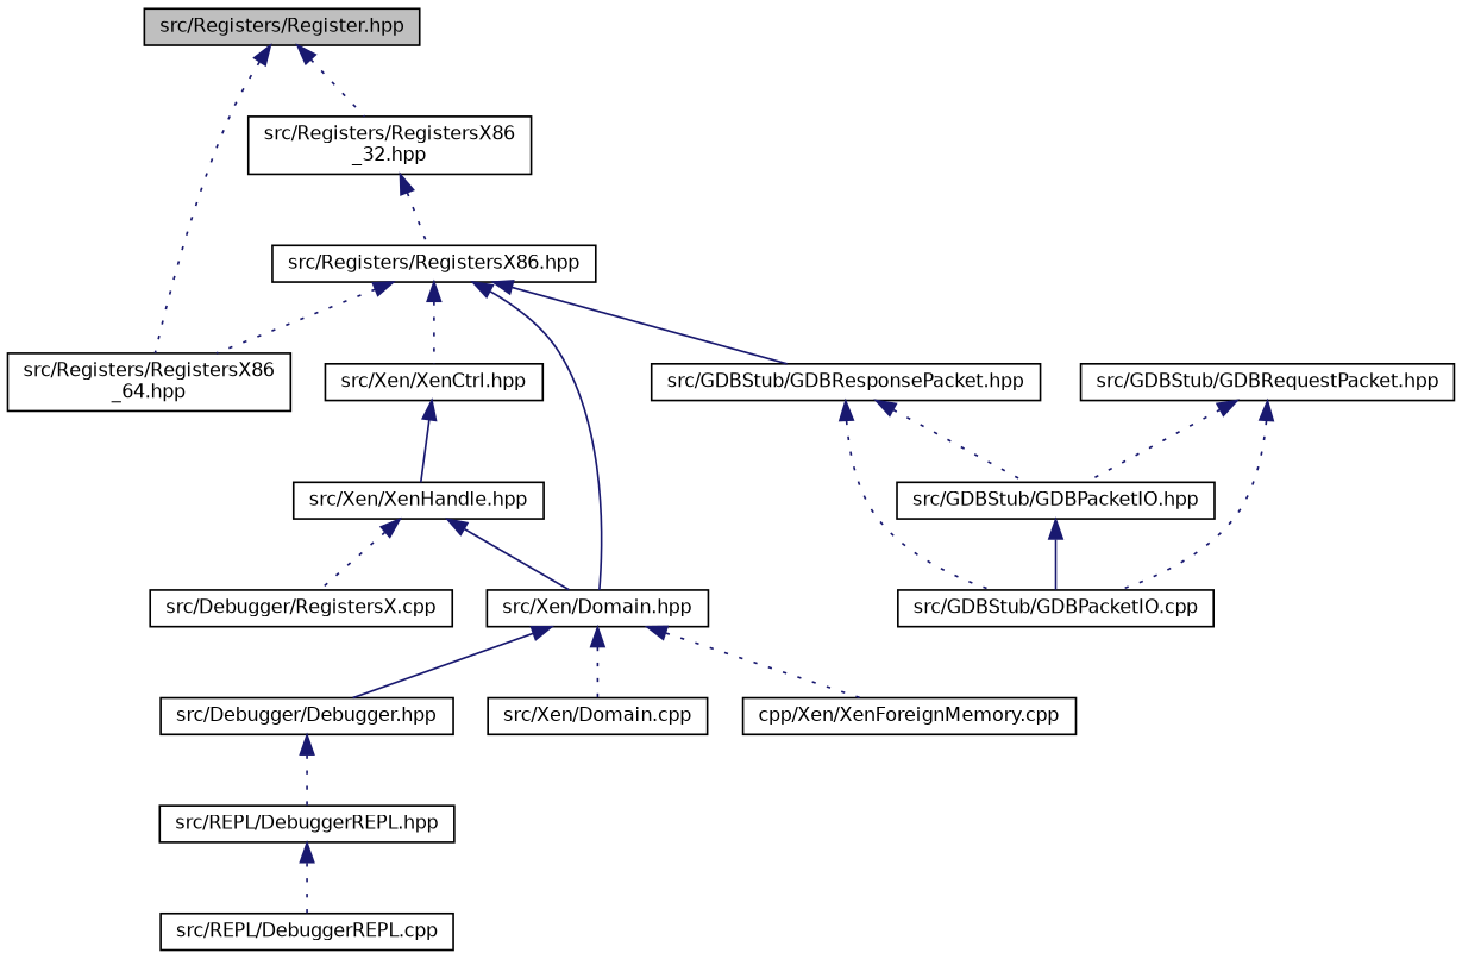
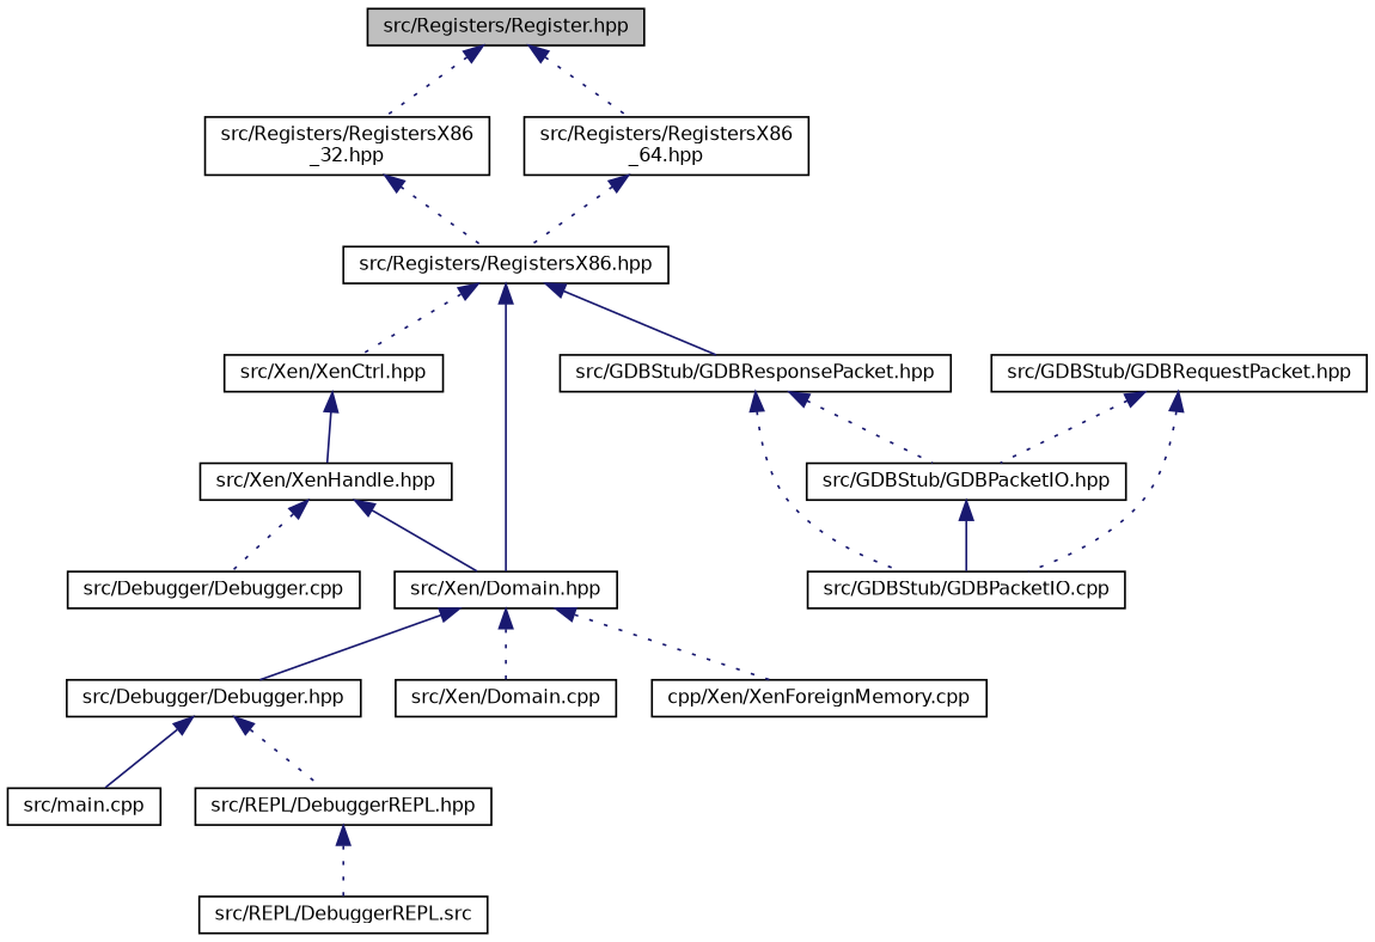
  digraph {
    node [color=black fillcolor=white fontname=Helvetica fontsize=10 shape=record style=filled]
    edge [color=midnightblue dir=back fontname=Helvetica fontsize=10 labelfontname=Helvetica labelfontsize=10 style=dotted]
    n1 [fillcolor=grey75 fontcolor=black height=0.2 label="src/Registers/Register.hpp" width=0.4]
    n2 [height=0.2 label="src/Registers/RegistersX86\l_32.hpp" width=0.4]
    n3 [height=0.2 label="src/Registers/RegistersX86\l_64.hpp" width=0.4]
    n4 [height=0.2 label="src/Registers/RegistersX86.hpp" width=0.4]
    n5 [height=0.2 label="src/Xen/XenCtrl.hpp" width=0.4]
    n6 [height=0.2 label="src/Xen/Domain.hpp" width=0.4]
    n7 [height=0.2 label="src/GDBStub/GDBResponsePacket.hpp" width=0.4]
    n8 [height=0.2 label="src/Xen/XenHandle.hpp" width=0.4]
    n9 [height=0.2 label="src/Debugger/Debugger.hpp" width=0.4]
    n10 [height=0.2 label="src/Xen/Domain.cpp" width=0.4]
    n11 [height=0.2 label="cpp/Xen/XenForeignMemory.cpp" width=0.4]
    n12 [height=0.2 label="src/GDBStub/GDBRequestPacket.hpp" width=0.4]
    n13 [height=0.2 label="src/GDBStub/GDBPacketIO.hpp" width=0.4]
    n14 [height=0.2 label="src/GDBStub/GDBPacketIO.cpp" width=0.4]
-   n15 [height=0.2 label="src/Debugger/RegistersX.cpp" width=0.4]
+   n15 [height=0.2 label="src/Debugger/Debugger.cpp" width=0.4]
+   n16 [height=0.2 label="src/main.cpp" width=0.4]
    n17 [height=0.2 label="src/REPL/DebuggerREPL.hpp" width=0.4]
-   n18 [height=0.2 label="src/REPL/DebuggerREPL.cpp" width=0.4]
+   n18 [height=0.2 label="src/REPL/DebuggerREPL.src" width=0.4]
    n1 -> n2
    n1 -> n3
    n2 -> n4
-   n4 -> n3
+   n3 -> n4
    n4 -> n5
    n4 -> n6 [style=solid]
    n4 -> n7 [style=solid]
    n5 -> n8 [style=solid]
    n6 -> n9 [style=solid]
    n6 -> n10
    n6 -> n11
    n7 -> n13
    n7 -> n14
    n8 -> n6 [style=solid]
    n8 -> n15
+   n9 -> n16 [style=solid]
    n9 -> n17
    n12 -> n13
    n12 -> n14
    n13 -> n14 [style=solid]
    n17 -> n18
  }
